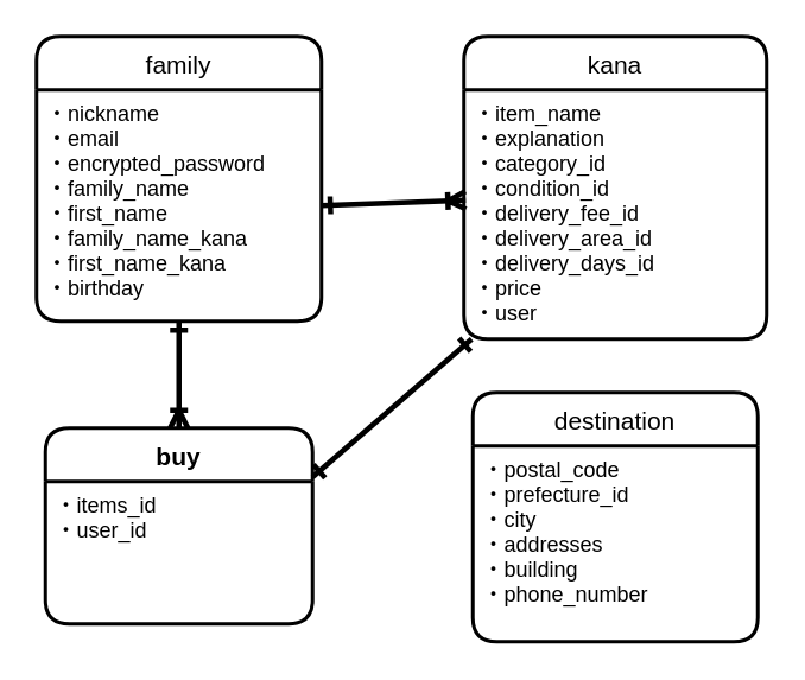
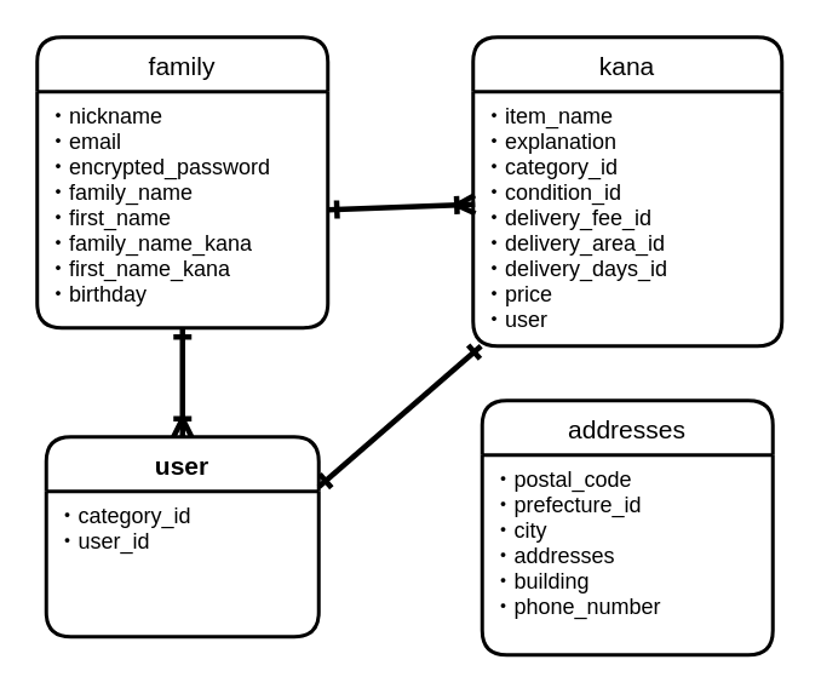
  <mxCell id="0" />
  <mxCell id="1" parent="0" />
  <mxCell id="2" value="family" style="swimlane;childLayout=stackLayout;horizontal=1;startSize=30;horizontalStack=0;rounded=1;fontSize=14;fontStyle=0;strokeWidth=2;resizeParent=0;resizeLast=1;shadow=0;dashed=0;align=center;" parent="1" vertex="1"><mxGeometry x="20" y="20" width="160" height="160" as="geometry" /></mxCell>
  <mxCell id="3" value="・nickname&#10;・email&#10;・encrypted_password&#10;・family_name&#10;・first_name &#10;・family_name_kana&#10;・first_name_kana&#10;・birthday" style="align=left;strokeColor=none;fillColor=none;spacingLeft=4;fontSize=12;verticalAlign=top;resizable=0;rotatable=0;part=1;" parent="2" vertex="1"><mxGeometry y="30" width="160" height="130" as="geometry" /></mxCell>
  <mxCell id="4" value="kana" style="swimlane;childLayout=stackLayout;horizontal=1;startSize=30;horizontalStack=0;rounded=1;fontSize=14;fontStyle=0;strokeWidth=2;resizeParent=0;resizeLast=1;shadow=0;dashed=0;align=center;" parent="1" vertex="1"><mxGeometry x="260" y="20" width="170" height="170" as="geometry" /></mxCell>
  <mxCell id="5" value="・item_name&#10;・explanation &#10;・category_id&#10;・condition_id&#10;・delivery_fee_id &#10;・delivery_area_id&#10;・delivery_days_id&#10;・price &#10;・user" style="align=left;strokeColor=none;fillColor=none;spacingLeft=4;fontSize=12;verticalAlign=top;resizable=0;rotatable=0;part=1;" parent="4" vertex="1"><mxGeometry y="30" width="170" height="140" as="geometry" /></mxCell>
  <mxCell id="6" style="edgeStyle=none;orthogonalLoop=1;jettySize=auto;html=1;exitX=0.5;exitY=0;exitDx=0;exitDy=0;entryX=0.5;entryY=1;entryDx=0;entryDy=0;startArrow=ERoneToMany;startFill=0;endArrow=ERone;endFill=0;strokeWidth=3;fontSize=10;" parent="1" source="7" target="3" edge="1"><mxGeometry relative="1" as="geometry" /></mxCell>
- <mxCell id="7" value="buy" style="swimlane;childLayout=stackLayout;horizontal=1;startSize=30;horizontalStack=0;rounded=1;fontSize=14;fontStyle=1;strokeWidth=2;resizeParent=0;resizeLast=1;shadow=0;dashed=0;align=center;" parent="1" vertex="1"><mxGeometry x="25" y="240" width="150" height="110" as="geometry" /></mxCell>
- <mxCell id="8" value="・items_id&#10;・user_id&#10;" style="align=left;strokeColor=none;fillColor=none;spacingLeft=4;fontSize=12;verticalAlign=top;resizable=0;rotatable=0;part=1;" parent="7" vertex="1"><mxGeometry y="30" width="150" height="80" as="geometry" /></mxCell>
- <mxCell id="9" value="destination" style="swimlane;childLayout=stackLayout;horizontal=1;startSize=30;horizontalStack=0;rounded=1;fontSize=14;fontStyle=0;strokeWidth=2;resizeParent=0;resizeLast=1;shadow=0;dashed=0;align=center;" parent="1" vertex="1"><mxGeometry x="265" y="220" width="160" height="140" as="geometry" /></mxCell>
+ <mxCell id="7" value="user" style="swimlane;childLayout=stackLayout;horizontal=1;startSize=30;horizontalStack=0;rounded=1;fontSize=14;fontStyle=1;strokeWidth=2;resizeParent=0;resizeLast=1;shadow=0;dashed=0;align=center;" parent="1" vertex="1"><mxGeometry x="25" y="240" width="150" height="110" as="geometry" /></mxCell>
+ <mxCell id="8" value="・category_id&#10;・user_id&#10;" style="align=left;strokeColor=none;fillColor=none;spacingLeft=4;fontSize=12;verticalAlign=top;resizable=0;rotatable=0;part=1;" parent="7" vertex="1"><mxGeometry y="30" width="150" height="80" as="geometry" /></mxCell>
+ <mxCell id="9" value="addresses" style="swimlane;childLayout=stackLayout;horizontal=1;startSize=30;horizontalStack=0;rounded=1;fontSize=14;fontStyle=0;strokeWidth=2;resizeParent=0;resizeLast=1;shadow=0;dashed=0;align=center;" parent="1" vertex="1"><mxGeometry x="265" y="220" width="160" height="140" as="geometry" /></mxCell>
  <mxCell id="10" value="・postal_code&#10;・prefecture_id&#10;・city&#10;・addresses&#10;・building&#10;・phone_number&#10;" style="align=left;strokeColor=none;fillColor=none;spacingLeft=4;fontSize=12;verticalAlign=top;resizable=0;rotatable=0;part=1;fontStyle=0" parent="9" vertex="1"><mxGeometry y="30" width="160" height="110" as="geometry" /></mxCell>
  <mxCell id="11" style="edgeStyle=none;orthogonalLoop=1;jettySize=auto;html=1;exitX=0.006;exitY=0.443;exitDx=0;exitDy=0;entryX=1;entryY=0.5;entryDx=0;entryDy=0;startArrow=ERoneToMany;startFill=0;endArrow=ERone;endFill=0;strokeWidth=3;fontSize=10;exitPerimeter=0;" parent="1" source="5" target="3" edge="1"><mxGeometry relative="1" as="geometry" /></mxCell>
  <mxCell id="12" style="edgeStyle=none;orthogonalLoop=1;jettySize=auto;html=1;entryX=1;entryY=0.25;entryDx=0;entryDy=0;startArrow=ERone;startFill=0;endArrow=ERone;endFill=0;strokeWidth=3;fontSize=10;fontStyle=0" edge="1" parent="1" source="5" target="7"><mxGeometry relative="1" as="geometry"><mxPoint x="275" y="300" as="sourcePoint" /><mxPoint x="185" y="300" as="targetPoint" /></mxGeometry></mxCell>
